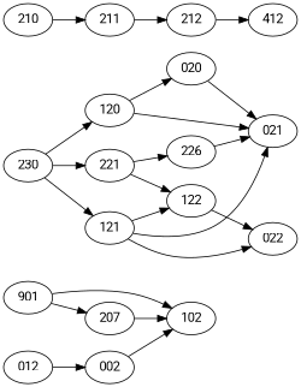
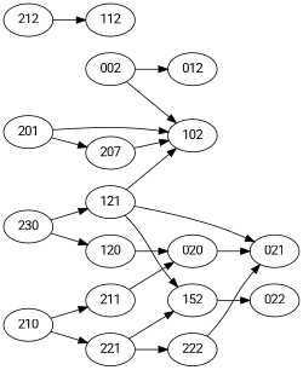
  digraph {
    fontname=Roboto
    rankdir=LR
    node [fontname=Roboto]
    edge [fontname=Roboto penwidth=1]
    n1 [label=002]
    n2 [label=012]
    n3 [label=102]
    n4 [label=020]
    n5 [label=021]
    n6 [label=022]
-   n7 [label=412]
+   n7 [label=112]
    n8 [label=120]
    n9 [label=121]
-   n10 [label=122]
-   n11 [label=901]
+   n10 [label=152]
+   n11 [label=201]
    n12 [label=207]
    n13 [label=210]
    n14 [label=211]
    n15 [label=212]
    n16 [label=230]
    n17 [label=221]
-   n18 [label=226]
-   n2 -> n1
+   n18 [label=222]
+   n1 -> n2
    n1 -> n3
    n4 -> n5
    n8 -> n4
-   n8 -> n5
    n9 -> n5
-   n9 -> n6
+   n9 -> n3
    n9 -> n10
    n10 -> n6
    n11 -> n3
    n11 -> n12
    n12 -> n3
    n13 -> n14
-   n14 -> n15
+   n14 -> n4
    n15 -> n7
    n16 -> n8
    n16 -> n9
-   n16 -> n17
+   n13 -> n17
    n17 -> n10
    n17 -> n18
    n18 -> n5
  }
